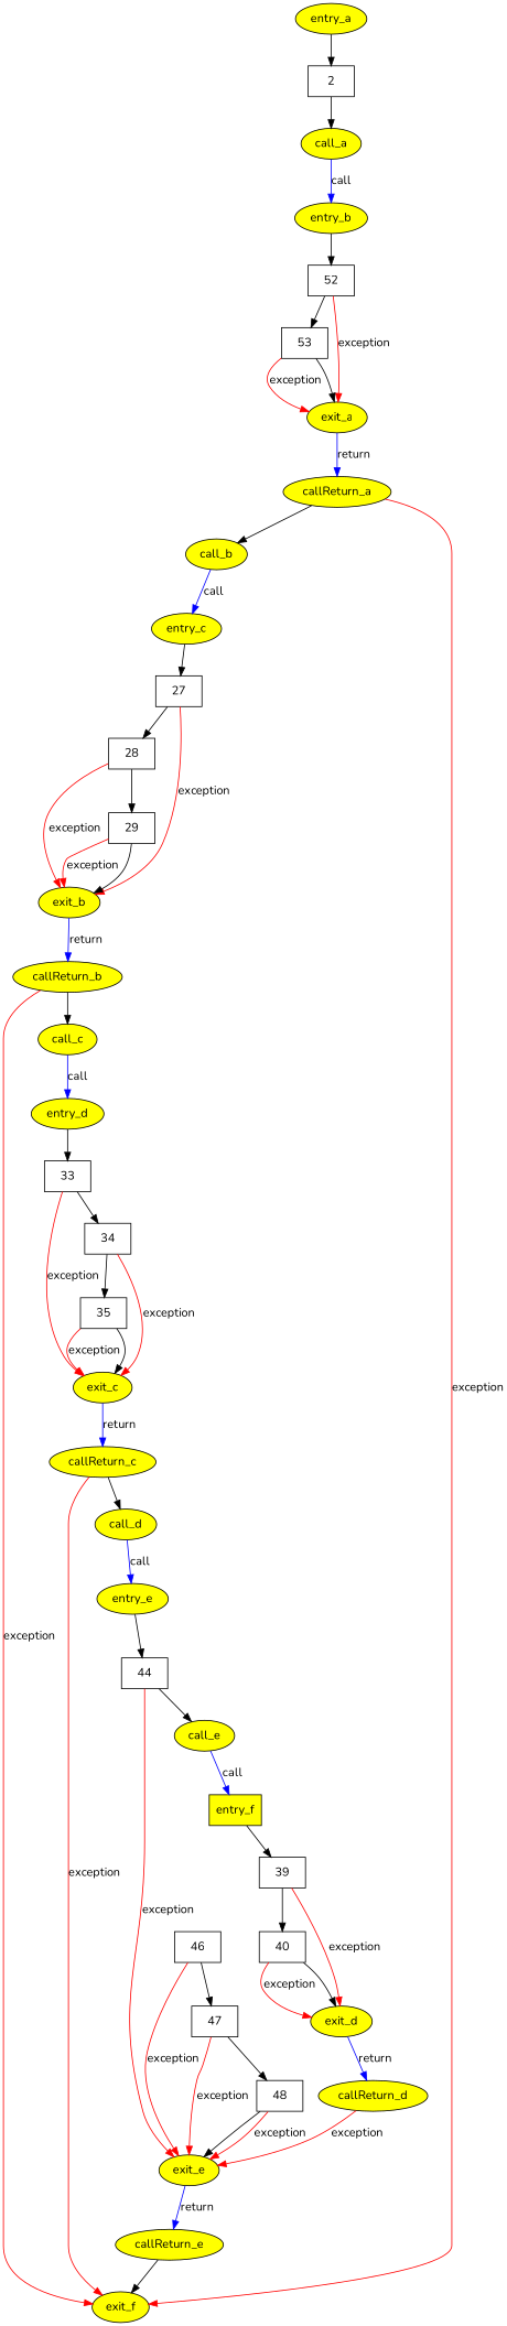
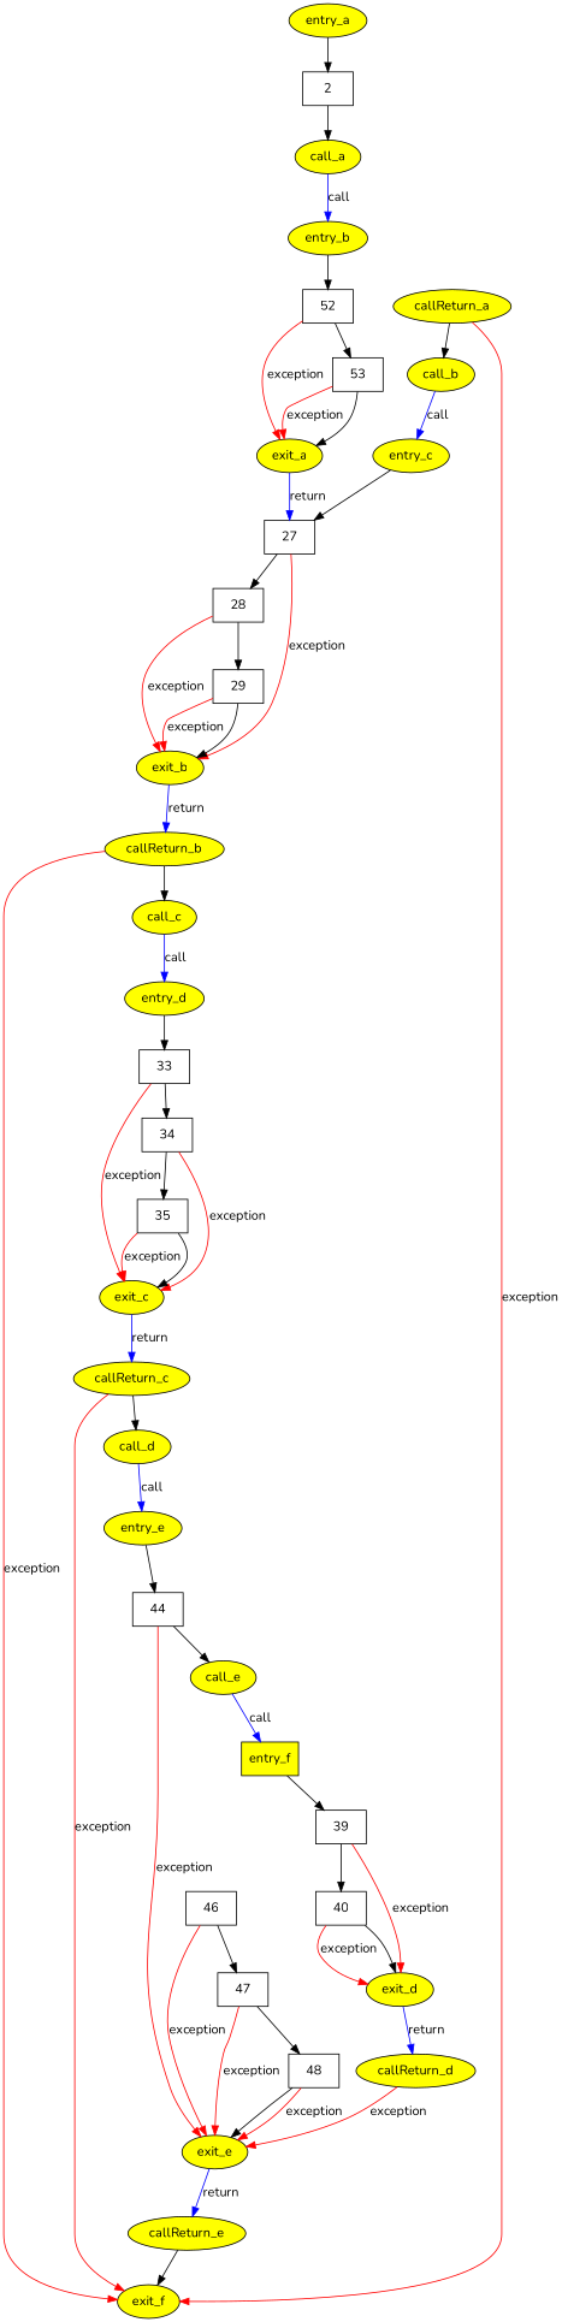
  digraph {
    fontname=Nunito
    node [fillcolor=yellow fontname=Nunito shape=ellipse style=filled]
    edge [fontname=Nunito]
    n1 [label=entry_a]
    n2 [label=2 shape=box fillcolor="" style=""]
    n3 [label=call_a]
    n4 [label=entry_b]
    n5 [label=52 shape=box fillcolor="" style=""]
    n6 [label=53 shape=box fillcolor="" style=""]
    n7 [label=exit_a]
    n8 [label=callReturn_a]
    n9 [label=call_b]
    n10 [label=exit_f]
    n11 [label=entry_c]
    n12 [label=27 shape=box fillcolor="" style=""]
    n13 [label=28 shape=box fillcolor="" style=""]
    n14 [label=exit_b]
    n15 [label=29 shape=box fillcolor="" style=""]
    n16 [label=callReturn_b]
    n17 [label=call_c]
    n18 [label=entry_d]
    n19 [label=33 shape=box fillcolor="" style=""]
    n20 [label=34 shape=box fillcolor="" style=""]
    n21 [label=exit_c]
    n22 [label=35 shape=box fillcolor="" style=""]
    n23 [label=callReturn_c]
    n24 [label=call_d]
    n25 [label=entry_e]
    n26 [label=44 shape=box fillcolor="" style=""]
    n27 [label=call_e]
    n28 [label=exit_e]
    n29 [label=entry_f shape=box]
    n30 [label=callReturn_e]
    n31 [label=39 shape=box fillcolor="" style=""]
    n32 [label=40 shape=box fillcolor="" style=""]
    n33 [label=exit_d]
    n34 [label=callReturn_d]
    n35 [label=46 shape=box fillcolor="" style=""]
    n36 [label=47 shape=box fillcolor="" style=""]
    n37 [label=48 shape=box fillcolor="" style=""]
    n1 -> n2
    n2 -> n3
    n3 -> n4 [color=blue label=call]
    n4 -> n5
    n5 -> n6
    n5 -> n7 [color=red label=exception]
    n6 -> n7
    n6 -> n7 [color=red label=exception]
-   n7 -> n8 [color=blue label=return]
+   n7 -> n12 [color=blue label=return]
    n8 -> n9
    n8 -> n10 [color=red label=exception]
    n9 -> n11 [color=blue label=call]
    n11 -> n12
    n12 -> n13
    n12 -> n14 [color=red label=exception]
    n13 -> n14 [color=red label=exception]
    n13 -> n15
    n14 -> n16 [color=blue label=return]
    n15 -> n14
    n15 -> n14 [color=red label=exception]
    n16 -> n10 [color=red label=exception]
    n16 -> n17
    n17 -> n18 [color=blue label=call]
    n18 -> n19
    n19 -> n20
    n19 -> n21 [color=red label=exception]
    n20 -> n21 [color=red label=exception]
    n20 -> n22
    n21 -> n23 [color=blue label=return]
    n22 -> n21
    n22 -> n21 [color=red label=exception]
    n23 -> n10 [color=red label=exception]
    n23 -> n24
    n24 -> n25 [color=blue label=call]
    n25 -> n26
    n26 -> n27
    n26 -> n28 [color=red label=exception]
    n27 -> n29 [color=blue label=call]
    n28 -> n30 [color=blue label=return]
    n29 -> n31
    n30 -> n10
    n31 -> n32
    n31 -> n33 [color=red label=exception]
    n32 -> n33
    n32 -> n33 [color=red label=exception]
    n33 -> n34 [color=blue label=return]
    n34 -> n28 [color=red label=exception]
    n35 -> n28 [color=red label=exception]
    n35 -> n36
    n36 -> n28 [color=red label=exception]
    n36 -> n37
    n37 -> n28
    n37 -> n28 [color=red label=exception]
  }
